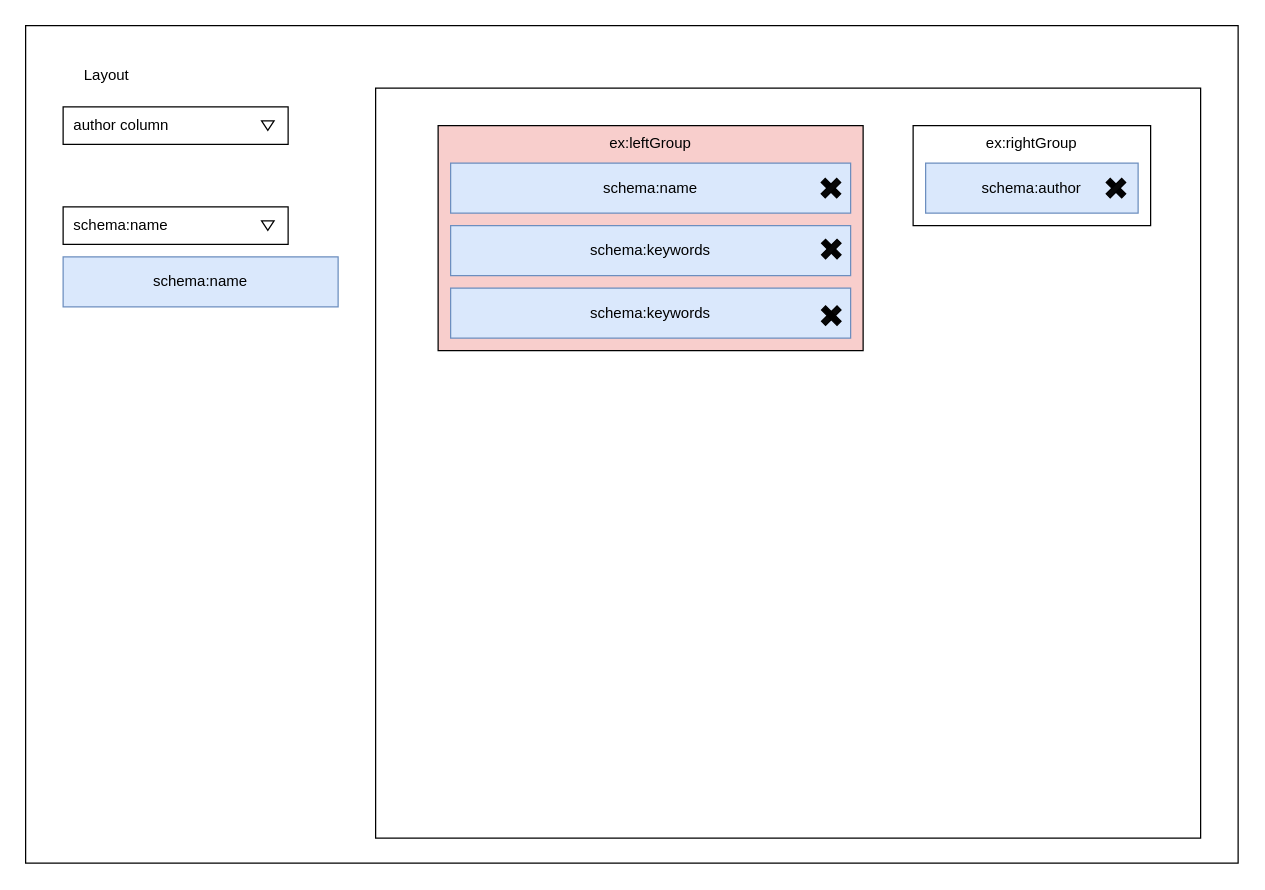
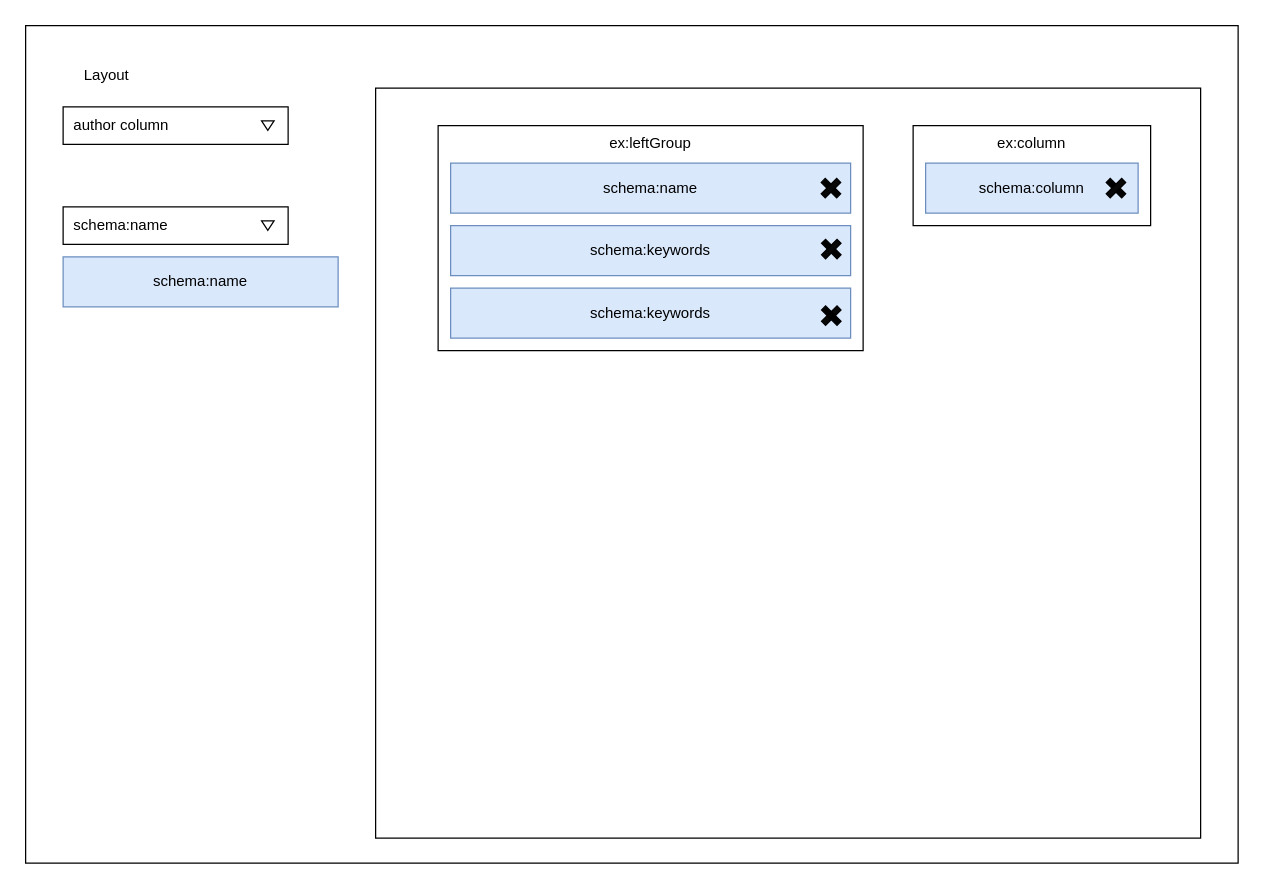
  <mxCell id="0" />
  <mxCell id="1" parent="0" />
  <mxCell id="2" value="" style="rounded=0;whiteSpace=wrap;html=1;" vertex="1" parent="1"><mxGeometry x="20" y="20" width="970" height="670" as="geometry" /></mxCell>
  <mxCell id="3" value="&amp;nbsp; author column" style="rounded=0;whiteSpace=wrap;html=1;align=left;" vertex="1" parent="1"><mxGeometry x="50" y="85" width="180" height="30" as="geometry" /></mxCell>
  <mxCell id="4" value="" style="triangle;whiteSpace=wrap;html=1;rotation=90;" vertex="1" parent="1"><mxGeometry x="210" y="95" width="7.5" height="10" as="geometry" /></mxCell>
  <mxCell id="5" value="" style="rounded=0;whiteSpace=wrap;html=1;" vertex="1" parent="1"><mxGeometry x="300" y="70" width="660" height="600" as="geometry" /></mxCell>
- <mxCell id="6" value="ex:leftGroup" style="rounded=0;whiteSpace=wrap;html=1;verticalAlign=top;fillColor=#f8cecc;" vertex="1" parent="1"><mxGeometry x="350" y="100" width="340" height="180" as="geometry" /></mxCell>
+ <mxCell id="6" value="ex:leftGroup" style="rounded=0;whiteSpace=wrap;html=1;verticalAlign=top;" vertex="1" parent="1"><mxGeometry x="350" y="100" width="340" height="180" as="geometry" /></mxCell>
  <mxCell id="7" value="schema:name" style="rounded=0;whiteSpace=wrap;html=1;fillColor=#dae8fc;strokeColor=#6c8ebf;" vertex="1" parent="1"><mxGeometry x="360" y="130" width="320" height="40" as="geometry" /></mxCell>
- <mxCell id="8" value="ex:rightGroup" style="rounded=0;whiteSpace=wrap;html=1;verticalAlign=top;" vertex="1" parent="1"><mxGeometry x="730" y="100" width="190" height="80" as="geometry" /></mxCell>
- <mxCell id="9" value="schema:author" style="rounded=0;whiteSpace=wrap;html=1;fillColor=#dae8fc;strokeColor=#6c8ebf;" vertex="1" parent="1"><mxGeometry x="740" y="130" width="170" height="40" as="geometry" /></mxCell>
+ <mxCell id="8" value="ex:column" style="rounded=0;whiteSpace=wrap;html=1;verticalAlign=top;" vertex="1" parent="1"><mxGeometry x="730" y="100" width="190" height="80" as="geometry" /></mxCell>
+ <mxCell id="9" value="schema:column" style="rounded=0;whiteSpace=wrap;html=1;fillColor=#dae8fc;strokeColor=#6c8ebf;" vertex="1" parent="1"><mxGeometry x="740" y="130" width="170" height="40" as="geometry" /></mxCell>
  <mxCell id="10" value="schema:keywords" style="rounded=0;whiteSpace=wrap;html=1;fillColor=#dae8fc;strokeColor=#6c8ebf;" vertex="1" parent="1"><mxGeometry x="360" y="180" width="320" height="40" as="geometry" /></mxCell>
  <mxCell id="11" value="schema:keywords" style="rounded=0;whiteSpace=wrap;html=1;fillColor=#dae8fc;strokeColor=#6c8ebf;" vertex="1" parent="1"><mxGeometry x="360" y="230" width="320" height="40" as="geometry" /></mxCell>
  <mxCell id="12" value="&amp;nbsp; schema:name" style="rounded=0;whiteSpace=wrap;html=1;align=left;" vertex="1" parent="1"><mxGeometry x="50" y="165" width="180" height="30" as="geometry" /></mxCell>
  <mxCell id="13" value="" style="triangle;whiteSpace=wrap;html=1;rotation=90;" vertex="1" parent="1"><mxGeometry x="210" y="175" width="7.5" height="10" as="geometry" /></mxCell>
  <mxCell id="14" value="schema:name" style="rounded=0;whiteSpace=wrap;html=1;fillColor=#dae8fc;strokeColor=#6c8ebf;" vertex="1" parent="1"><mxGeometry x="50" y="205" width="220" height="40" as="geometry" /></mxCell>
  <mxCell id="15" value="Layout" style="text;html=1;strokeColor=none;fillColor=none;align=left;verticalAlign=middle;whiteSpace=wrap;rounded=0;" vertex="1" parent="1"><mxGeometry x="65" y="45" width="60" height="30" as="geometry" /></mxCell>
  <mxCell id="16" value="" style="group;rotation=45;" vertex="1" connectable="0" parent="1"><mxGeometry x="662" y="241.25" width="18.11" height="17.5" as="geometry" /></mxCell>
  <mxCell id="17" value="" style="rounded=0;whiteSpace=wrap;html=1;rotation=45;fillColor=#080808;" vertex="1" parent="16"><mxGeometry x="0.272" y="2.012" width="4.527" height="17.5" as="geometry" /></mxCell>
  <mxCell id="18" value="" style="rounded=0;whiteSpace=wrap;html=1;rotation=135;fillColor=#000000;" vertex="1" parent="16"><mxGeometry x="0.272" y="2.012" width="4.527" height="17.5" as="geometry" /></mxCell>
  <mxCell id="19" value="" style="rounded=0;whiteSpace=wrap;html=1;rotation=135;fillColor=#000000;" vertex="1" parent="1"><mxGeometry x="662.272" y="190.003" width="4.527" height="17.5" as="geometry" /></mxCell>
  <mxCell id="20" value="" style="rounded=0;whiteSpace=wrap;html=1;rotation=45;fillColor=#080808;" vertex="1" parent="1"><mxGeometry x="662.272" y="190.003" width="4.527" height="17.5" as="geometry" /></mxCell>
  <mxCell id="21" value="" style="rounded=0;whiteSpace=wrap;html=1;rotation=135;fillColor=#000000;" vertex="1" parent="1"><mxGeometry x="662.002" y="141.253" width="4.527" height="17.5" as="geometry" /></mxCell>
  <mxCell id="22" value="" style="rounded=0;whiteSpace=wrap;html=1;rotation=45;fillColor=#080808;" vertex="1" parent="1"><mxGeometry x="662.002" y="141.253" width="4.527" height="17.5" as="geometry" /></mxCell>
  <mxCell id="23" value="" style="rounded=0;whiteSpace=wrap;html=1;rotation=135;fillColor=#000000;" vertex="1" parent="1"><mxGeometry x="890.002" y="141.253" width="4.527" height="17.5" as="geometry" /></mxCell>
  <mxCell id="24" value="" style="rounded=0;whiteSpace=wrap;html=1;rotation=45;fillColor=#080808;" vertex="1" parent="1"><mxGeometry x="890.002" y="141.253" width="4.527" height="17.5" as="geometry" /></mxCell>
